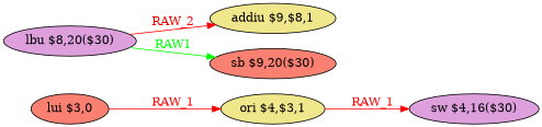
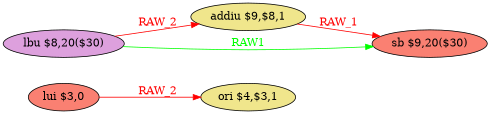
  digraph {
    rankdir=LR
    node [fillcolor=salmon shape=ellipse style=filled]
    edge [color=red fontcolor=red]
    n1 [label="lui $3,0"]
    n2 [fillcolor=khaki label="ori $4,$3,1"]
-   n3 [fillcolor=plum label="sw $4,16($30)"]
    n4 [fillcolor=plum label="lbu $8,20($30)"]
    n5 [fillcolor=khaki label="addiu $9,$8,1"]
    n6 [label="sb $9,20($30)"]
-   n1 -> n2 [label=RAW_1]
-   n2 -> n3 [label=RAW_1]
+   n1 -> n2 [label=RAW_2]
    n4 -> n5 [label=RAW_2]
    n4 -> n6 [color=green fontcolor=green label=RAW1]
+   n5 -> n6 [label=RAW_1]
  }
